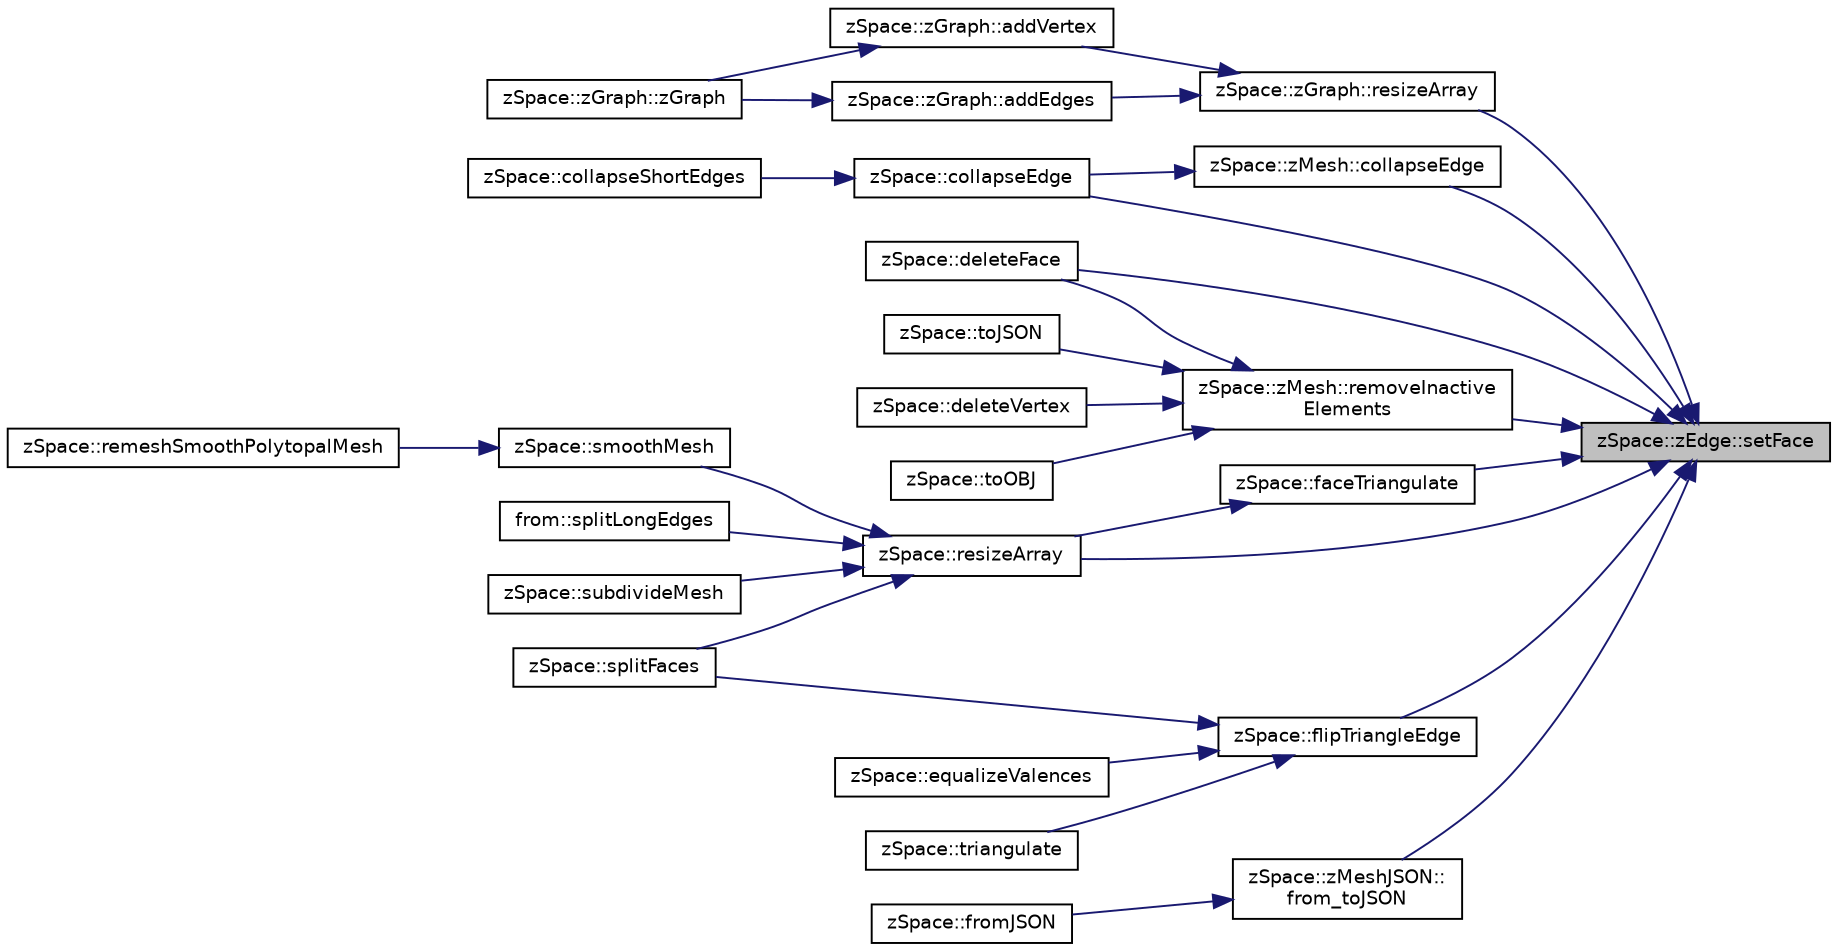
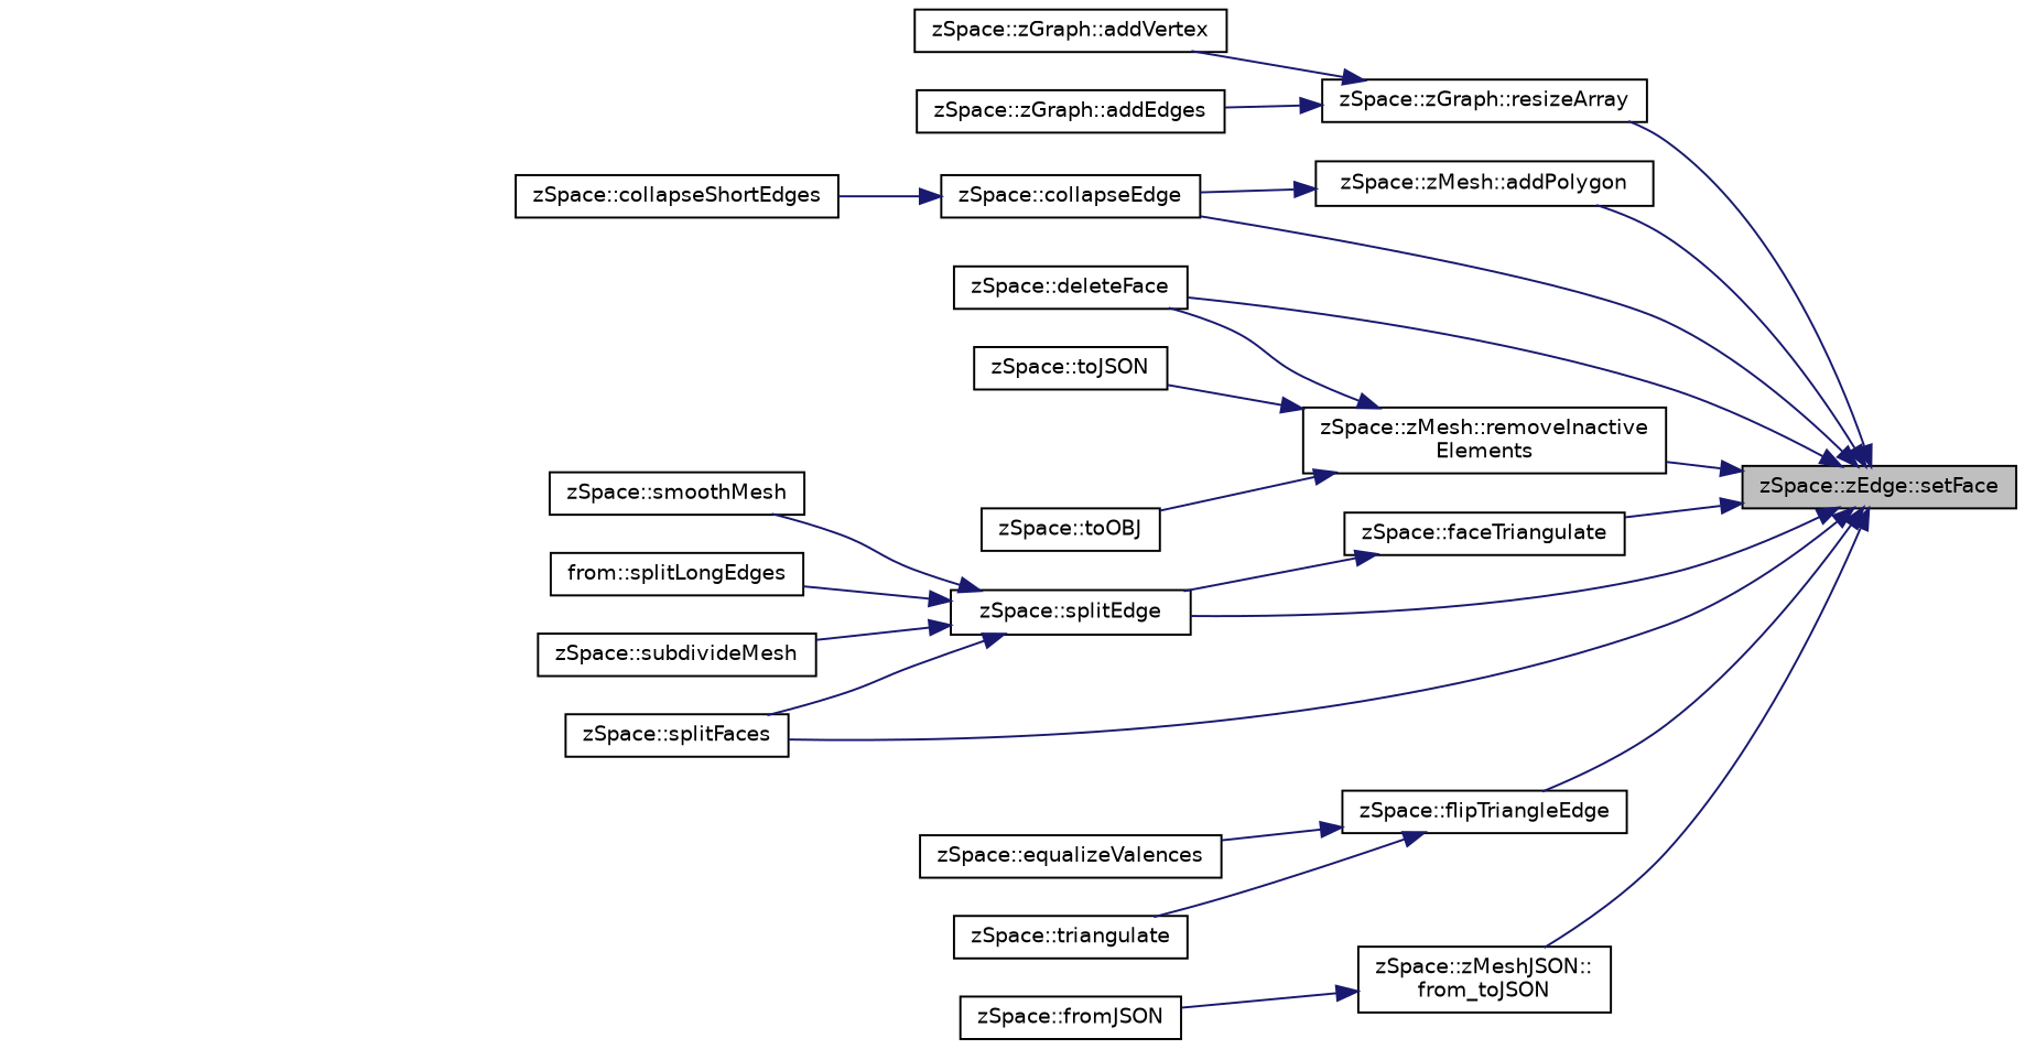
  digraph {
    rankdir=RL
    node [color=black fillcolor=white fontname=Helvetica fontsize=10 shape=record style=filled]
    edge [color=midnightblue dir=back fontname=Helvetica fontsize=10 labelfontname=Helvetica labelfontsize=10 style=solid]
    n1 [fillcolor=grey75 fontcolor=black height=0.2 label="zSpace::zEdge::setFace" width=0.4]
    n2 [height=0.2 label="zSpace::zGraph::resizeArray" width=0.4]
-   n3 [height=0.2 label="zSpace::zMesh::collapseEdge" width=0.4]
+   n3 [height=0.2 label="zSpace::zMesh::addPolygon" width=0.4]
    n4 [height=0.2 label="zSpace::zMesh::removeInactive\lElements" width=0.4]
    n5 [height=0.2 label="zSpace::deleteFace" width=0.4]
    n6 [height=0.2 label="zSpace::collapseEdge" width=0.4]
    n7 [height=0.2 label="zSpace::faceTriangulate" width=0.4]
-   n8 [height=0.2 label="zSpace::resizeArray" width=0.4]
+   n8 [height=0.2 label="zSpace::splitEdge" width=0.4]
    n9 [height=0.2 label="zSpace::splitFaces" width=0.4]
    n10 [height=0.2 label="zSpace::flipTriangleEdge" width=0.4]
    n11 [height=0.2 label="zSpace::zMeshJSON::\lfrom_toJSON" width=0.4]
    n12 [height=0.2 label="zSpace::zGraph::addVertex" width=0.4]
    n13 [height=0.2 label="zSpace::zGraph::addEdges" width=0.4]
-   n14 [height=0.2 label="zSpace::deleteVertex" width=0.4]
    n15 [height=0.2 label="zSpace::toOBJ" width=0.4]
    n16 [height=0.2 label="zSpace::toJSON" width=0.4]
    n17 [height=0.2 label="zSpace::collapseShortEdges" width=0.4]
    n18 [height=0.2 label="zSpace::subdivideMesh" width=0.4]
    n19 [height=0.2 label="zSpace::smoothMesh" width=0.4]
    n20 [height=0.2 label="from::splitLongEdges" width=0.4]
    n21 [height=0.2 label="zSpace::triangulate" width=0.4]
    n22 [height=0.2 label="zSpace::equalizeValences" width=0.4]
    n23 [height=0.2 label="zSpace::fromJSON" width=0.4]
-   n24 [height=0.2 label="zSpace::zGraph::zGraph" width=0.4]
-   n25 [height=0.2 label="zSpace::remeshSmoothPolytopalMesh" width=0.4]
    n1 -> n2
    n1 -> n3
    n1 -> n4
    n1 -> n5
    n1 -> n6
    n1 -> n7
    n1 -> n8
-   n10 -> n9
+   n1 -> n9
    n1 -> n10
    n1 -> n11
    n2 -> n12
    n2 -> n13
    n3 -> n6
    n4 -> n5
-   n4 -> n14
    n4 -> n15
    n4 -> n16
    n6 -> n17
    n7 -> n8
    n8 -> n9
    n8 -> n18
    n8 -> n19
    n8 -> n20
    n10 -> n21
    n10 -> n22
    n11 -> n23
-   n12 -> n24
-   n13 -> n24
-   n19 -> n25
  }
